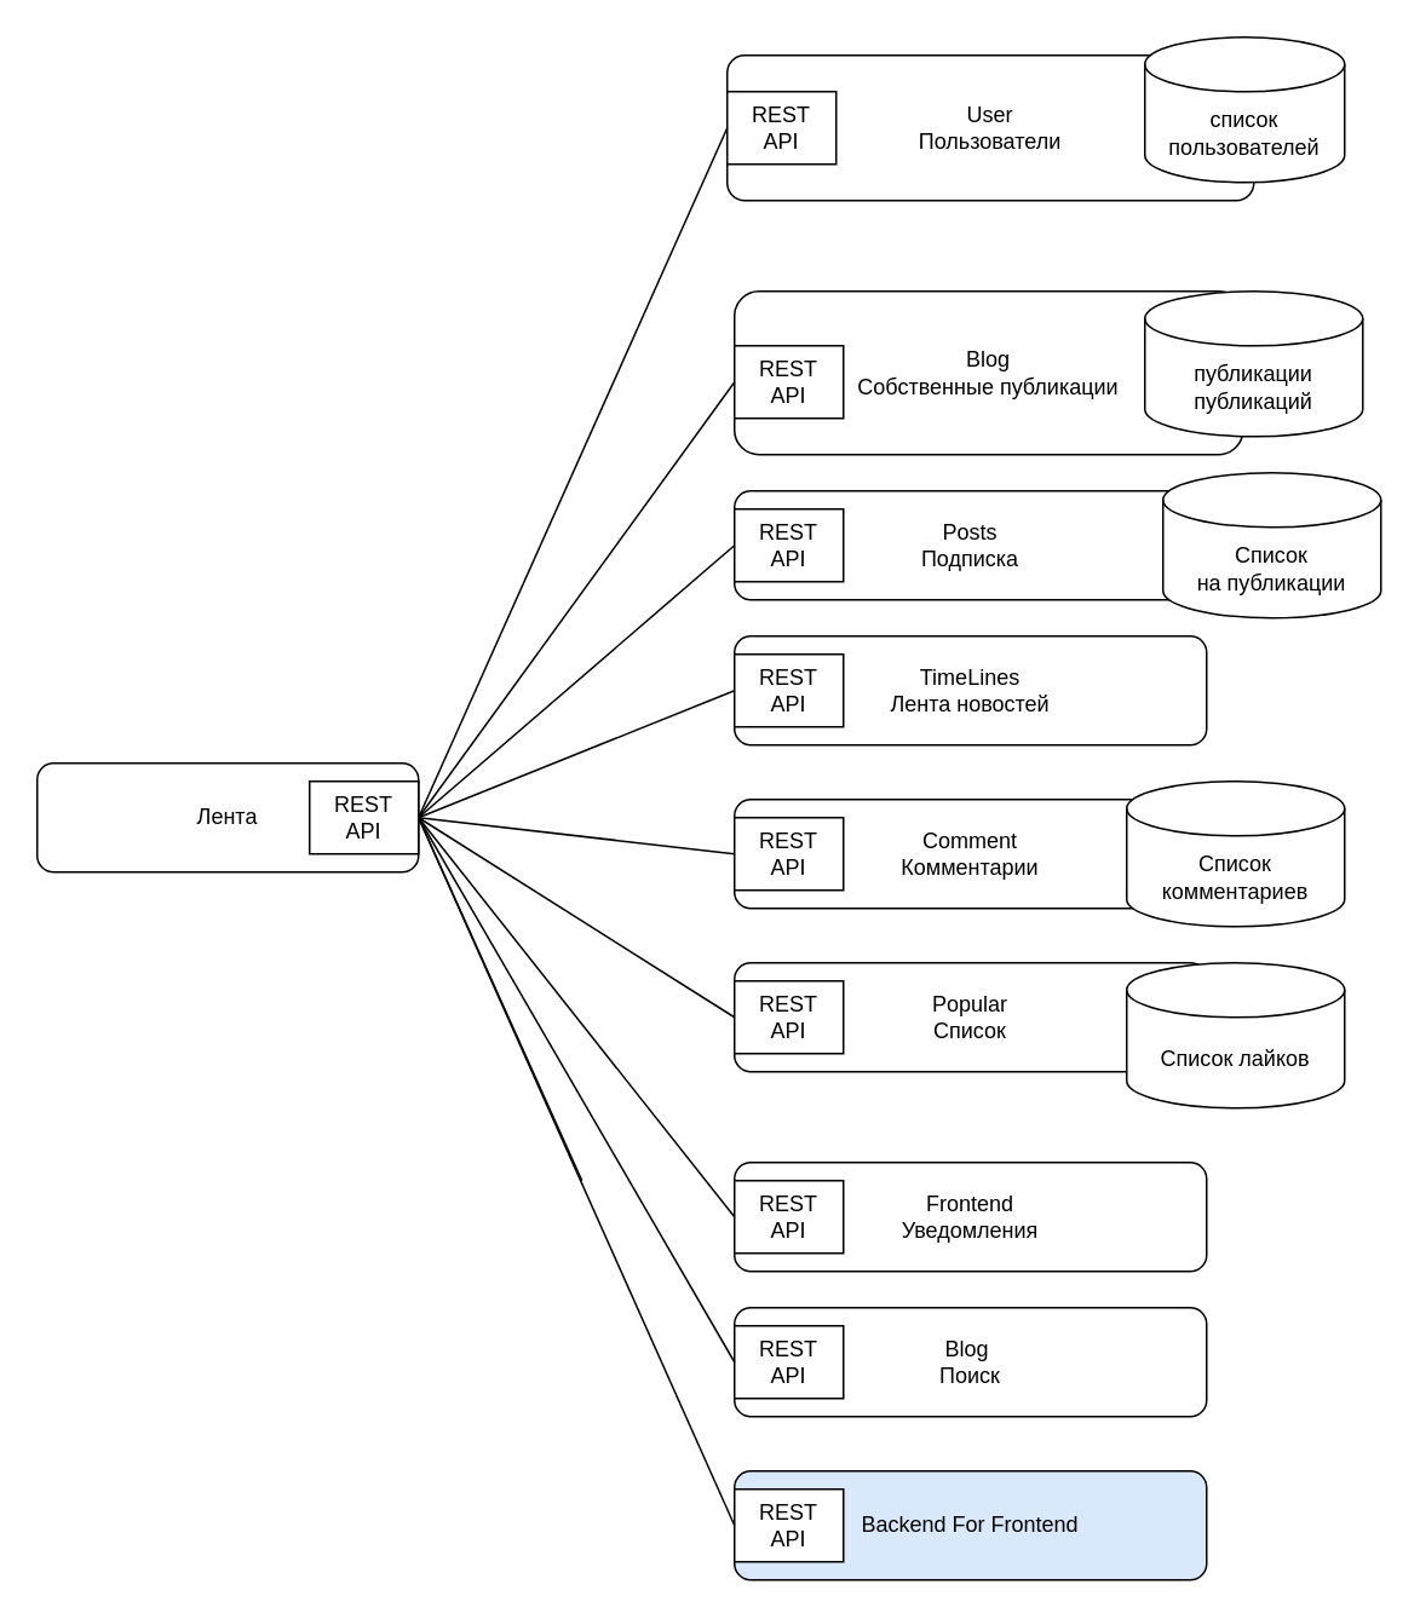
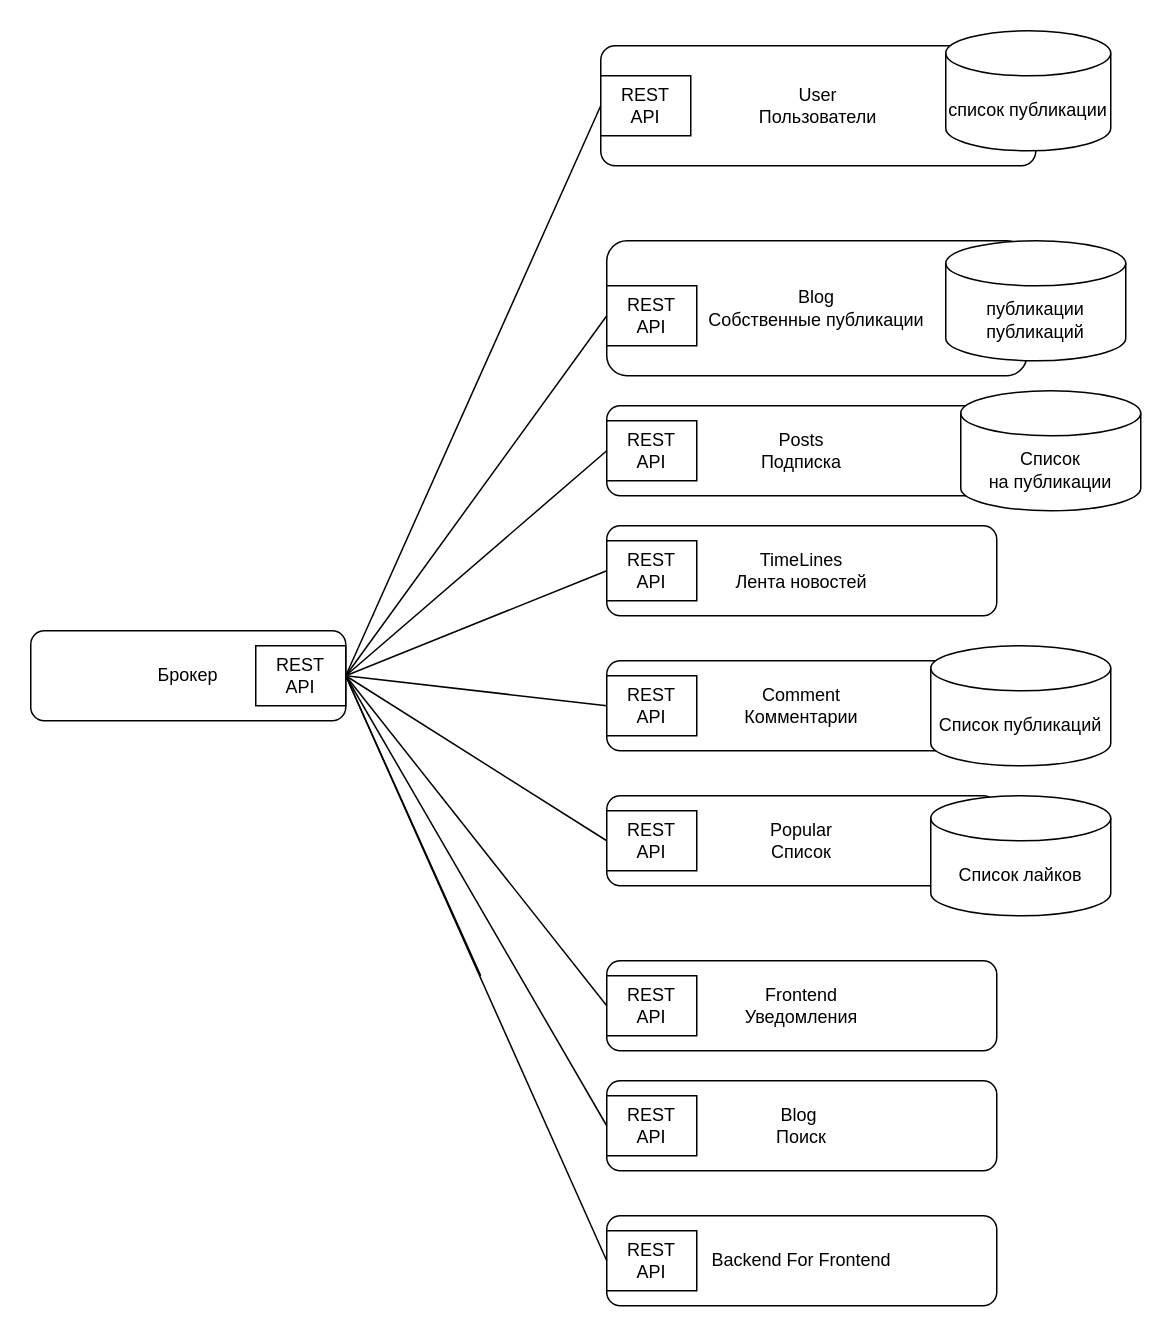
  <mxCell id="0" />
  <mxCell id="1" parent="0" />
  <mxCell id="2" value="User&lt;br&gt;Пользователи" style="rounded=1;whiteSpace=wrap;html=1;arcSize=12;" parent="1" vertex="1"><mxGeometry x="400" y="30" width="290" height="80" as="geometry" /></mxCell>
- <mxCell id="3" value="список пользователей" style="shape=cylinder3;whiteSpace=wrap;html=1;boundedLbl=1;backgroundOutline=1;size=15;" vertex="1" parent="1"><mxGeometry x="630" y="20" width="110" height="80" as="geometry" /></mxCell>
+ <mxCell id="3" value="список публикации" style="shape=cylinder3;whiteSpace=wrap;html=1;boundedLbl=1;backgroundOutline=1;size=15;" vertex="1" parent="1"><mxGeometry x="630" y="20" width="110" height="80" as="geometry" /></mxCell>
  <mxCell id="4" value="Blog&lt;br&gt;Собственные публикации" style="rounded=1;whiteSpace=wrap;html=1;" vertex="1" parent="1"><mxGeometry x="404" y="160" width="280" height="90" as="geometry" /></mxCell>
  <mxCell id="5" value="публикации публикаций" style="shape=cylinder3;whiteSpace=wrap;html=1;boundedLbl=1;backgroundOutline=1;size=15;" vertex="1" parent="1"><mxGeometry x="630" y="160" width="120" height="80" as="geometry" /></mxCell>
  <mxCell id="6" value="Posts&lt;br&gt;Подписка" style="rounded=1;whiteSpace=wrap;html=1;" vertex="1" parent="1"><mxGeometry x="404" y="270" width="260" height="60" as="geometry" /></mxCell>
- <mxCell id="7" value="Лента" style="rounded=1;whiteSpace=wrap;html=1;" vertex="1" parent="1"><mxGeometry x="20" y="420" width="210" height="60" as="geometry" /></mxCell>
+ <mxCell id="7" value="Брокер" style="rounded=1;whiteSpace=wrap;html=1;" vertex="1" parent="1"><mxGeometry x="20" y="420" width="210" height="60" as="geometry" /></mxCell>
  <mxCell id="8" value="REST&lt;br&gt;API" style="rounded=0;whiteSpace=wrap;html=1;" vertex="1" parent="1"><mxGeometry x="170" y="430" width="60" height="40" as="geometry" /></mxCell>
  <mxCell id="9" value="REST&lt;br&gt;API" style="rounded=0;whiteSpace=wrap;html=1;" vertex="1" parent="1"><mxGeometry x="404" y="190" width="60" height="40" as="geometry" /></mxCell>
  <mxCell id="10" value="REST&lt;br&gt;API" style="rounded=0;whiteSpace=wrap;html=1;" vertex="1" parent="1"><mxGeometry x="400" y="50" width="60" height="40" as="geometry" /></mxCell>
  <mxCell id="11" value="TimeLines&lt;br&gt;Лента новостей" style="rounded=1;whiteSpace=wrap;html=1;" vertex="1" parent="1"><mxGeometry x="404" y="350" width="260" height="60" as="geometry" /></mxCell>
  <mxCell id="12" value="Comment&lt;br&gt;Комментарии" style="rounded=1;whiteSpace=wrap;html=1;" vertex="1" parent="1"><mxGeometry x="404" y="440" width="260" height="60" as="geometry" /></mxCell>
  <mxCell id="13" value="Popular&lt;br&gt;Список" style="rounded=1;whiteSpace=wrap;html=1;" vertex="1" parent="1"><mxGeometry x="404" y="530" width="260" height="60" as="geometry" /></mxCell>
  <mxCell id="14" value="REST&lt;br&gt;API" style="rounded=0;whiteSpace=wrap;html=1;" vertex="1" parent="1"><mxGeometry x="404" y="280" width="60" height="40" as="geometry" /></mxCell>
  <mxCell id="15" value="REST&lt;br&gt;API" style="rounded=0;whiteSpace=wrap;html=1;" vertex="1" parent="1"><mxGeometry x="404" y="360" width="60" height="40" as="geometry" /></mxCell>
  <mxCell id="16" value="" style="endArrow=none;html=1;rounded=0;exitX=1;exitY=0.5;exitDx=0;exitDy=0;entryX=0;entryY=0.5;entryDx=0;entryDy=0;" edge="1" parent="1" source="8" target="10"><mxGeometry width="50" height="50" relative="1" as="geometry"><mxPoint x="260" y="300" as="sourcePoint" /><mxPoint x="310" y="250" as="targetPoint" /></mxGeometry></mxCell>
  <mxCell id="17" value="" style="endArrow=none;html=1;rounded=0;entryX=0;entryY=0.5;entryDx=0;entryDy=0;" edge="1" parent="1" target="9"><mxGeometry width="50" height="50" relative="1" as="geometry"><mxPoint x="230" y="450" as="sourcePoint" /><mxPoint x="350" y="250" as="targetPoint" /></mxGeometry></mxCell>
  <mxCell id="18" value="" style="endArrow=none;html=1;rounded=0;exitX=1;exitY=0.5;exitDx=0;exitDy=0;entryX=0;entryY=0.5;entryDx=0;entryDy=0;" edge="1" parent="1" source="8" target="14"><mxGeometry width="50" height="50" relative="1" as="geometry"><mxPoint x="310" y="310" as="sourcePoint" /><mxPoint x="360" y="260" as="targetPoint" /></mxGeometry></mxCell>
  <mxCell id="19" value="" style="endArrow=none;html=1;rounded=0;exitX=1;exitY=0.5;exitDx=0;exitDy=0;entryX=0;entryY=0.5;entryDx=0;entryDy=0;" edge="1" parent="1" source="8" target="15"><mxGeometry width="50" height="50" relative="1" as="geometry"><mxPoint x="320" y="320" as="sourcePoint" /><mxPoint x="370" y="270" as="targetPoint" /></mxGeometry></mxCell>
  <mxCell id="20" value="" style="endArrow=none;html=1;rounded=0;exitX=1;exitY=0.5;exitDx=0;exitDy=0;entryX=0;entryY=0.5;entryDx=0;entryDy=0;" edge="1" parent="1" source="8" target="22"><mxGeometry width="50" height="50" relative="1" as="geometry"><mxPoint x="250" y="250" as="sourcePoint" /><mxPoint x="400" y="470" as="targetPoint" /></mxGeometry></mxCell>
- <mxCell id="21" value="Список комментариев" style="shape=cylinder3;whiteSpace=wrap;html=1;boundedLbl=1;backgroundOutline=1;size=15;" vertex="1" parent="1"><mxGeometry x="620" y="430" width="120" height="80" as="geometry" /></mxCell>
+ <mxCell id="21" value="Список публикаций" style="shape=cylinder3;whiteSpace=wrap;html=1;boundedLbl=1;backgroundOutline=1;size=15;" vertex="1" parent="1"><mxGeometry x="620" y="430" width="120" height="80" as="geometry" /></mxCell>
  <mxCell id="22" value="REST&lt;br&gt;API" style="rounded=0;whiteSpace=wrap;html=1;" vertex="1" parent="1"><mxGeometry x="404" y="450" width="60" height="40" as="geometry" /></mxCell>
  <mxCell id="23" value="Список лайков" style="shape=cylinder3;whiteSpace=wrap;html=1;boundedLbl=1;backgroundOutline=1;size=15;" vertex="1" parent="1"><mxGeometry x="620" y="530" width="120" height="80" as="geometry" /></mxCell>
  <mxCell id="24" value="REST&lt;br&gt;API" style="rounded=0;whiteSpace=wrap;html=1;" vertex="1" parent="1"><mxGeometry x="404" y="540" width="60" height="40" as="geometry" /></mxCell>
  <mxCell id="25" value="Список&lt;br&gt;на публикации" style="shape=cylinder3;whiteSpace=wrap;html=1;boundedLbl=1;backgroundOutline=1;size=15;" vertex="1" parent="1"><mxGeometry x="640" y="260" width="120" height="80" as="geometry" /></mxCell>
  <mxCell id="26" value="Frontend&lt;br&gt;Уведомления" style="rounded=1;whiteSpace=wrap;html=1;" vertex="1" parent="1"><mxGeometry x="404" y="640" width="260" height="60" as="geometry" /></mxCell>
  <mxCell id="27" value="REST&lt;br&gt;API" style="rounded=0;whiteSpace=wrap;html=1;" vertex="1" parent="1"><mxGeometry x="404" y="650" width="60" height="40" as="geometry" /></mxCell>
  <mxCell id="28" value="Blog&amp;nbsp;&lt;br&gt;Поиск" style="rounded=1;whiteSpace=wrap;html=1;" vertex="1" parent="1"><mxGeometry x="404" y="720" width="260" height="60" as="geometry" /></mxCell>
  <mxCell id="29" value="REST&lt;br&gt;API" style="rounded=0;whiteSpace=wrap;html=1;" vertex="1" parent="1"><mxGeometry x="404" y="730" width="60" height="40" as="geometry" /></mxCell>
- <mxCell id="30" value="Backend For Frontend" style="rounded=1;whiteSpace=wrap;html=1;fillColor=#dae8fc;" vertex="1" parent="1"><mxGeometry x="404" y="810" width="260" height="60" as="geometry" /></mxCell>
+ <mxCell id="30" value="Backend For Frontend" style="rounded=1;whiteSpace=wrap;html=1;" vertex="1" parent="1"><mxGeometry x="404" y="810" width="260" height="60" as="geometry" /></mxCell>
  <mxCell id="31" value="REST&lt;br&gt;API" style="rounded=0;whiteSpace=wrap;html=1;" vertex="1" parent="1"><mxGeometry x="404" y="820" width="60" height="40" as="geometry" /></mxCell>
  <mxCell id="32" value="" style="endArrow=none;html=1;rounded=0;entryX=0;entryY=0.5;entryDx=0;entryDy=0;exitX=1;exitY=0.5;exitDx=0;exitDy=0;" edge="1" parent="1" source="8" target="24"><mxGeometry width="50" height="50" relative="1" as="geometry"><mxPoint x="380" y="440" as="sourcePoint" /><mxPoint x="430" y="390" as="targetPoint" /></mxGeometry></mxCell>
  <mxCell id="33" value="" style="endArrow=none;html=1;rounded=0;entryX=0;entryY=0.5;entryDx=0;entryDy=0;" edge="1" parent="1" target="31"><mxGeometry width="50" height="50" relative="1" as="geometry"><mxPoint x="230" y="450" as="sourcePoint" /><mxPoint x="300" y="810" as="targetPoint" /></mxGeometry></mxCell>
  <mxCell id="34" value="" style="endArrow=none;html=1;rounded=0;entryX=0;entryY=0.5;entryDx=0;entryDy=0;" edge="1" parent="1" target="29"><mxGeometry width="50" height="50" relative="1" as="geometry"><mxPoint x="230" y="450" as="sourcePoint" /><mxPoint x="300" y="700" as="targetPoint" /></mxGeometry></mxCell>
  <mxCell id="35" value="" style="endArrow=none;html=1;rounded=0;exitX=1;exitY=0.5;exitDx=0;exitDy=0;" edge="1" parent="1" source="8"><mxGeometry width="50" height="50" relative="1" as="geometry"><mxPoint x="240" y="570" as="sourcePoint" /><mxPoint x="320" y="650" as="targetPoint" /></mxGeometry></mxCell>
  <mxCell id="36" value="" style="endArrow=none;html=1;rounded=0;exitX=1;exitY=0.5;exitDx=0;exitDy=0;entryX=0;entryY=0.5;entryDx=0;entryDy=0;" edge="1" parent="1" source="8" target="27"><mxGeometry width="50" height="50" relative="1" as="geometry"><mxPoint x="240" y="500" as="sourcePoint" /><mxPoint x="320" y="580" as="targetPoint" /></mxGeometry></mxCell>
